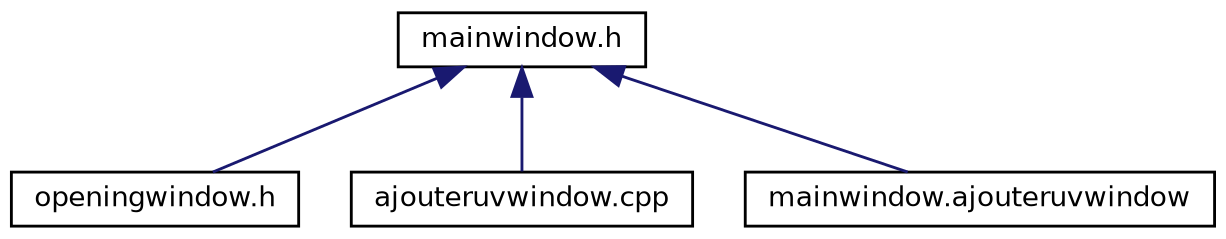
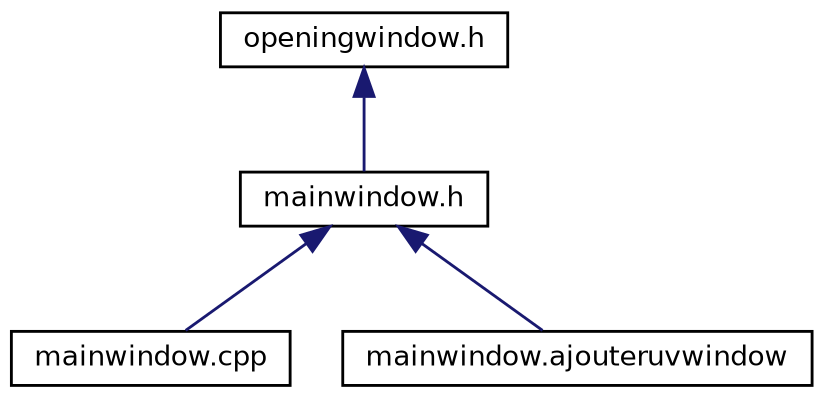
  digraph {
    node [color=black fillcolor=white fontname=Helvetica fontsize=10 shape=record style=filled]
    edge [color=midnightblue dir=back fontname=Helvetica fontsize=10 labelfontname=Helvetica labelfontsize=10 style=solid]
    n1 [height=0.2 label="mainwindow.h" width=0.4]
    n2 [height=0.2 label="openingwindow.h" width=0.4]
-   n3 [height=0.2 label="ajouteruvwindow.cpp" width=0.4]
+   n3 [height=0.2 label="mainwindow.cpp" width=0.4]
    n4 [height=0.2 label="mainwindow.ajouteruvwindow" width=0.4]
-   n1 -> n2
+   n2 -> n1
    n1 -> n3
    n1 -> n4
  }
